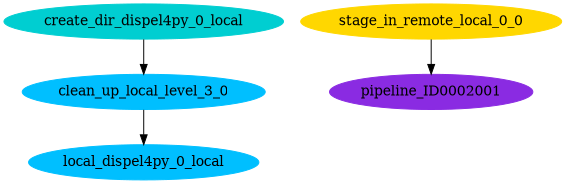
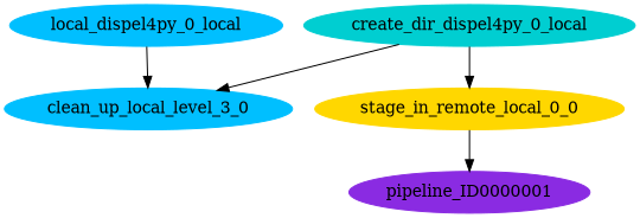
  digraph {
    node [color=deepskyblue shape=ellipse style=filled]
    edge [arrowhead=normal arrowsize=1.0]
    n1 [label=clean_up_local_level_3_0]
    n2 [label=local_dispel4py_0_local]
    n3 [color=darkturquoise label=create_dir_dispel4py_0_local]
    n4 [color=gold label=stage_in_remote_local_0_0]
-   n5 [color=blueviolet label=pipeline_ID0002001]
-   n1 -> n2
+   n5 [color=blueviolet label=pipeline_ID0000001]
+   n2 -> n1
    n3 -> n1
+   n3 -> n4
    n4 -> n5
  }
